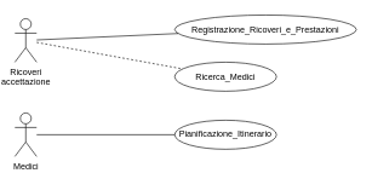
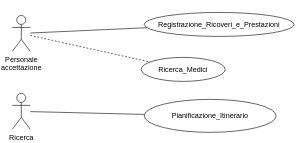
  <mxCell id="0" />
  <mxCell id="1" parent="0" />
- <mxCell id="2" value="Ricoveri&lt;br&gt;accettazione" style="shape=umlActor;verticalLabelPosition=bottom;verticalAlign=top;html=1;" parent="1" vertex="1"><mxGeometry x="20" y="25" width="30" height="60" as="geometry" /></mxCell>
+ <mxCell id="2" value="Personale&lt;br&gt;accettazione" style="shape=umlActor;verticalLabelPosition=bottom;verticalAlign=top;html=1;" parent="1" vertex="1"><mxGeometry x="20" y="25" width="30" height="60" as="geometry" /></mxCell>
  <mxCell id="3" value="Registrazione_Ricoveri_e_Prestazioni" style="ellipse;whiteSpace=wrap;html=1;" parent="1" vertex="1"><mxGeometry x="240" y="20" width="250" height="40" as="geometry" /></mxCell>
- <mxCell id="4" value="Pianificazione_Itinerario" style="ellipse;whiteSpace=wrap;html=1;" parent="1" vertex="1"><mxGeometry x="240" y="165" width="140" height="40" as="geometry" /></mxCell>
+ <mxCell id="4" value="Pianificazione_Itinerario" style="ellipse;whiteSpace=wrap;html=1;" parent="1" vertex="1"><mxGeometry x="240" y="165" width="220" height="55" as="geometry" /></mxCell>
  <mxCell id="5" value="" style="endArrow=none;html=1;rounded=0;" parent="1" source="2" target="3" edge="1"><mxGeometry width="50" height="50" relative="1" as="geometry"><mxPoint x="190" y="215" as="sourcePoint" /><mxPoint x="240" y="165" as="targetPoint" /></mxGeometry></mxCell>
- <mxCell id="6" value="Ricerca_Medici" style="ellipse;whiteSpace=wrap;html=1;" parent="1" vertex="1"><mxGeometry x="240" y="85" width="140" height="40" as="geometry" /></mxCell>
+ <mxCell id="6" value="Ricerca_Medici" style="ellipse;whiteSpace=wrap;html=1;" parent="1" vertex="1"><mxGeometry x="235" y="95" width="140" height="40" as="geometry" /></mxCell>
  <mxCell id="7" value="" style="endArrow=none;html=1;rounded=0;dashed=1;" parent="1" source="2" target="6" edge="1"><mxGeometry width="50" height="50" relative="1" as="geometry"><mxPoint x="180" y="205" as="sourcePoint" /><mxPoint x="230" y="155" as="targetPoint" /></mxGeometry></mxCell>
- <mxCell id="8" value="Medici" style="shape=umlActor;verticalLabelPosition=bottom;verticalAlign=top;html=1;" parent="1" vertex="1"><mxGeometry x="20" y="155" width="30" height="60" as="geometry" /></mxCell>
+ <mxCell id="8" value="Ricerca" style="shape=umlActor;verticalLabelPosition=bottom;verticalAlign=top;html=1;" parent="1" vertex="1"><mxGeometry x="20" y="155" width="30" height="60" as="geometry" /></mxCell>
  <mxCell id="9" value="" style="endArrow=none;html=1;rounded=0;" parent="1" source="8" target="4" edge="1"><mxGeometry width="50" height="50" relative="1" as="geometry"><mxPoint x="60" y="68" as="sourcePoint" /><mxPoint x="261" y="104" as="targetPoint" /></mxGeometry></mxCell>
